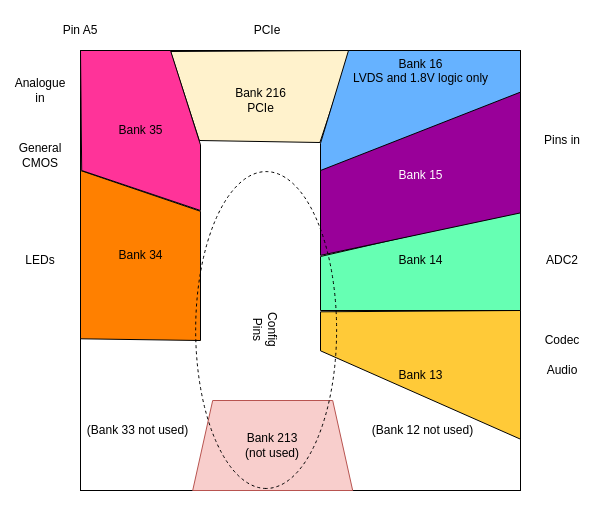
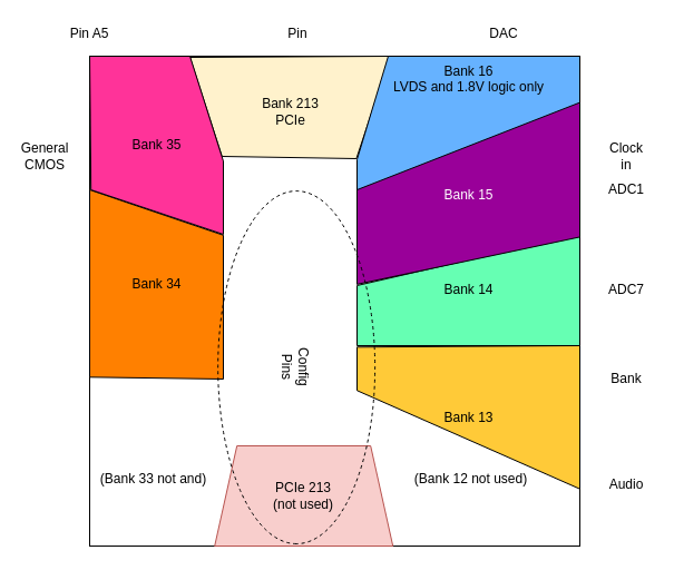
  <mxCell id="0" />
  <mxCell id="1" parent="0" />
  <mxCell id="2" value="" style="whiteSpace=wrap;html=1;aspect=fixed;" parent="1" vertex="1"><mxGeometry x="80" y="50" width="440" height="440" as="geometry" /></mxCell>
- <mxCell id="3" value="Bank 213&lt;br&gt;(not used)" style="shape=trapezoid;perimeter=trapezoidPerimeter;whiteSpace=wrap;html=1;fixedSize=1;fillColor=#f8cecc;strokeColor=#b85450;" parent="1" vertex="1"><mxGeometry x="192.2" y="400" width="160" height="90" as="geometry" /></mxCell>
+ <mxCell id="3" value="PCIe 213&lt;br&gt;(not used)" style="shape=trapezoid;perimeter=trapezoidPerimeter;whiteSpace=wrap;html=1;fixedSize=1;fillColor=#f8cecc;strokeColor=#b85450;" parent="1" vertex="1"><mxGeometry x="192.2" y="400" width="160" height="90" as="geometry" /></mxCell>
  <mxCell id="4" value="" style="endArrow=none;html=1;entryX=1;entryY=0.591;entryDx=0;entryDy=0;entryPerimeter=0;" parent="1" target="2" edge="1"><mxGeometry width="50" height="50" relative="1" as="geometry"><mxPoint x="322.2" y="310" as="sourcePoint" /><mxPoint x="462.2" y="280" as="targetPoint" /></mxGeometry></mxCell>
  <mxCell id="5" value="Bank 35" style="text;html=1;resizable=0;autosize=1;align=center;verticalAlign=middle;points=[];fillColor=none;strokeColor=none;rounded=0;" parent="1" vertex="1"><mxGeometry x="107.2" y="120" width="60" height="20" as="geometry" /></mxCell>
  <mxCell id="6" value="Bank 13" style="text;html=1;resizable=0;autosize=1;align=center;verticalAlign=middle;points=[];fillColor=none;strokeColor=none;rounded=0;" parent="1" vertex="1"><mxGeometry x="412.2" y="340" width="60" height="20" as="geometry" /></mxCell>
  <mxCell id="7" value="(Bank 12 not used)" style="text;html=1;resizable=0;autosize=1;align=center;verticalAlign=middle;points=[];fillColor=none;strokeColor=none;rounded=0;" parent="1" vertex="1"><mxGeometry x="362.2" y="420" width="120" height="20" as="geometry" /></mxCell>
- <mxCell id="8" value="(Bank 33 not used)" style="text;html=1;resizable=0;autosize=1;align=center;verticalAlign=middle;points=[];fillColor=none;strokeColor=none;rounded=0;" parent="1" vertex="1"><mxGeometry x="77.2" y="420" width="120" height="20" as="geometry" /></mxCell>
- <mxCell id="9" value="PCIe" style="text;html=1;strokeColor=none;fillColor=none;align=center;verticalAlign=middle;whiteSpace=wrap;rounded=0;" parent="1" vertex="1"><mxGeometry x="247.2" y="20" width="40" height="20" as="geometry" /></mxCell>
- <mxCell id="12" value="ADC2" style="text;html=1;strokeColor=none;fillColor=none;align=center;verticalAlign=middle;whiteSpace=wrap;rounded=0;" parent="1" vertex="1"><mxGeometry x="542.2" y="250" width="40" height="20" as="geometry" /></mxCell>
- <mxCell id="13" value="Pins in" style="text;html=1;strokeColor=none;fillColor=none;align=center;verticalAlign=middle;whiteSpace=wrap;rounded=0;" parent="1" vertex="1"><mxGeometry x="542.2" y="130" width="40" height="20" as="geometry" /></mxCell>
- <mxCell id="14" value="Codec" style="text;html=1;strokeColor=none;fillColor=none;align=center;verticalAlign=middle;whiteSpace=wrap;rounded=0;" parent="1" vertex="1"><mxGeometry x="542.2" y="330" width="40" height="20" as="geometry" /></mxCell>
- <mxCell id="15" value="Audio" style="text;html=1;strokeColor=none;fillColor=none;align=center;verticalAlign=middle;whiteSpace=wrap;rounded=0;" parent="1" vertex="1"><mxGeometry x="542.2" y="360" width="40" height="20" as="geometry" /></mxCell>
- <mxCell id="16" value="LEDs" style="text;html=1;strokeColor=none;fillColor=none;align=center;verticalAlign=middle;whiteSpace=wrap;rounded=0;" parent="1" vertex="1"><mxGeometry x="20" y="250" width="40" height="20" as="geometry" /></mxCell>
- <mxCell id="17" value="General&lt;br&gt;CMOS" style="text;html=1;strokeColor=none;fillColor=none;align=center;verticalAlign=middle;whiteSpace=wrap;rounded=0;" parent="1" vertex="1"><mxGeometry x="20" y="145" width="40" height="20" as="geometry" /></mxCell>
- <mxCell id="18" value="Analogue in" style="text;html=1;strokeColor=none;fillColor=none;align=center;verticalAlign=middle;whiteSpace=wrap;rounded=0;" parent="1" vertex="1"><mxGeometry x="20" y="80" width="40" height="20" as="geometry" /></mxCell>
+ <mxCell id="8" value="(Bank 33 not and)" style="text;html=1;resizable=0;autosize=1;align=center;verticalAlign=middle;points=[];fillColor=none;strokeColor=none;rounded=0;" parent="1" vertex="1"><mxGeometry x="77.2" y="420" width="120" height="20" as="geometry" /></mxCell>
+ <mxCell id="9" value="Pin" style="text;html=1;strokeColor=none;fillColor=none;align=center;verticalAlign=middle;whiteSpace=wrap;rounded=0;" parent="1" vertex="1"><mxGeometry x="247.2" y="20" width="40" height="20" as="geometry" /></mxCell>
+ <mxCell id="10" value="DAC" style="text;html=1;strokeColor=none;fillColor=none;align=center;verticalAlign=middle;whiteSpace=wrap;rounded=0;" parent="1" vertex="1"><mxGeometry x="432.2" y="20" width="40" height="20" as="geometry" /></mxCell>
+ <mxCell id="11" value="ADC1" style="text;html=1;strokeColor=none;fillColor=none;align=center;verticalAlign=middle;whiteSpace=wrap;rounded=0;" parent="1" vertex="1"><mxGeometry x="542.2" y="160" width="40" height="20" as="geometry" /></mxCell>
+ <mxCell id="12" value="ADC7" style="text;html=1;strokeColor=none;fillColor=none;align=center;verticalAlign=middle;whiteSpace=wrap;rounded=0;" parent="1" vertex="1"><mxGeometry x="542.2" y="250" width="40" height="20" as="geometry" /></mxCell>
+ <mxCell id="13" value="Clock in" style="text;html=1;strokeColor=none;fillColor=none;align=center;verticalAlign=middle;whiteSpace=wrap;rounded=0;" parent="1" vertex="1"><mxGeometry x="542.2" y="130" width="40" height="20" as="geometry" /></mxCell>
+ <mxCell id="14" value="Bank" style="text;html=1;strokeColor=none;fillColor=none;align=center;verticalAlign=middle;whiteSpace=wrap;rounded=0;" parent="1" vertex="1"><mxGeometry x="542.2" y="330" width="40" height="20" as="geometry" /></mxCell>
+ <mxCell id="15" value="Audio" style="text;html=1;strokeColor=none;fillColor=none;align=center;verticalAlign=middle;whiteSpace=wrap;rounded=0;" parent="1" vertex="1"><mxGeometry x="542.2" y="425" width="40" height="20" as="geometry" /></mxCell>
+ <mxCell id="17" value="General&lt;br&gt;CMOS" style="text;html=1;strokeColor=none;fillColor=none;align=center;verticalAlign=middle;whiteSpace=wrap;rounded=0;" parent="1" vertex="1"><mxGeometry x="20" y="130" width="40" height="20" as="geometry" /></mxCell>
  <mxCell id="19" value="" style="rounded=0;whiteSpace=wrap;html=1;fillColor=#000000;" parent="1" vertex="1"><mxGeometry x="82.2" y="50" width="10" height="10" as="geometry" /></mxCell>
  <mxCell id="20" value="Pin A5" style="text;html=1;strokeColor=none;fillColor=none;align=center;verticalAlign=middle;whiteSpace=wrap;rounded=0;" parent="1" vertex="1"><mxGeometry x="60" y="20" width="40" height="20" as="geometry" /></mxCell>
  <mxCell id="21" value="Bank 13" style="verticalLabelPosition=middle;verticalAlign=middle;html=1;shape=mxgraph.basic.polygon;polyCoords=[[0,0.31],[0,0.01],[1,0],[1,0.99]];polyline=0;labelPosition=center;align=center;fillColor=#FFCA38;" vertex="1" parent="1"><mxGeometry x="320" y="310" width="200" height="130" as="geometry" /></mxCell>
- <mxCell id="22" value="Bank 216&lt;br&gt;PCIe" style="verticalLabelPosition=middle;verticalAlign=middle;html=1;shape=mxgraph.basic.polygon;polyCoords=[[0.16,0.9],[0,0.01],[1,0],[0.83,0.92]];polyline=0;labelPosition=center;align=center;fillColor=#fff2cc;" vertex="1" parent="1"><mxGeometry x="170" y="50" width="180" height="100" as="geometry" /></mxCell>
+ <mxCell id="22" value="Bank 213&lt;br&gt;PCIe" style="verticalLabelPosition=middle;verticalAlign=middle;html=1;shape=mxgraph.basic.polygon;polyCoords=[[0.16,0.9],[0,0.01],[1,0],[0.83,0.92]];polyline=0;labelPosition=center;align=center;fillColor=#fff2cc;" vertex="1" parent="1"><mxGeometry x="170" y="50" width="180" height="100" as="geometry" /></mxCell>
  <mxCell id="23" value="Bank 14" style="verticalLabelPosition=middle;verticalAlign=middle;html=1;shape=mxgraph.basic.polygon;polyCoords=[[0,1],[0,0.46],[1,0],[1,1]];polyline=0;labelPosition=center;align=center;fillColor=#66FFB3;" vertex="1" parent="1"><mxGeometry x="320" y="210" width="200" height="100" as="geometry" /></mxCell>
  <mxCell id="24" value="Bank 15" style="verticalLabelPosition=middle;verticalAlign=middle;html=1;shape=mxgraph.basic.polygon;polyCoords=[[0,0.97],[0,0.46],[1,0],[1,0.72]];polyline=0;labelPosition=center;align=center;fillColor=#990099;fontColor=#FFFFFF;" vertex="1" parent="1"><mxGeometry x="320" y="90" width="200" height="170" as="geometry" /></mxCell>
  <mxCell id="25" value="Bank 34" style="verticalLabelPosition=middle;verticalAlign=middle;html=1;shape=mxgraph.basic.polygon;polyCoords=[[0,0.99],[0,0],[1,0.24],[1,1]];polyline=0;labelPosition=center;align=center;fillColor=#FF8000;" vertex="1" parent="1"><mxGeometry x="80" y="170" width="120" height="170" as="geometry" /></mxCell>
  <mxCell id="26" value="Bank 35" style="verticalLabelPosition=middle;verticalAlign=middle;html=1;shape=mxgraph.basic.polygon;polyCoords=[[0.01,0.75],[0,0],[0.75,0],[1,0.59],[1,1]];polyline=0;labelPosition=center;align=center;fillColor=#FF3399;" vertex="1" parent="1"><mxGeometry x="80" y="50" width="120" height="160" as="geometry" /></mxCell>
  <mxCell id="27" value="Bank 16&lt;br&gt;LVDS and 1.8V logic only" style="verticalLabelPosition=middle;verticalAlign=top;html=1;shape=mxgraph.basic.polygon;polyCoords=[[0,0.58],[0.14,0],[1,0],[1,0.26],[0,0.75]];polyline=0;labelPosition=center;align=center;fillColor=#66B2FF;" vertex="1" parent="1"><mxGeometry x="320" y="50" width="200" height="160" as="geometry" /></mxCell>
  <mxCell id="28" value="Config&lt;br&gt;Pins" style="ellipse;whiteSpace=wrap;html=1;rotation=90;dashed=1;fillColor=none;" parent="1" vertex="1"><mxGeometry x="107.2" y="259.06" width="316.88" height="140.94" as="geometry" /></mxCell>
